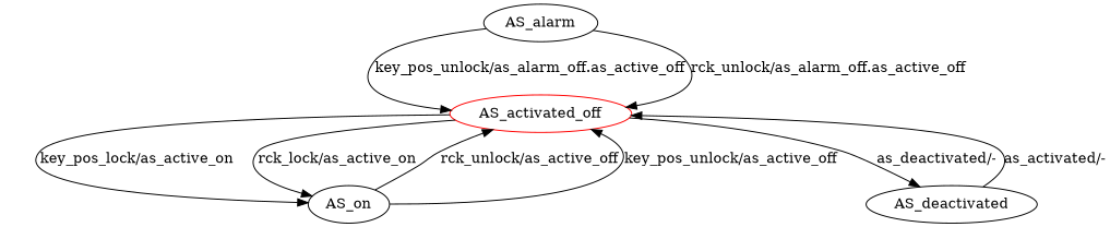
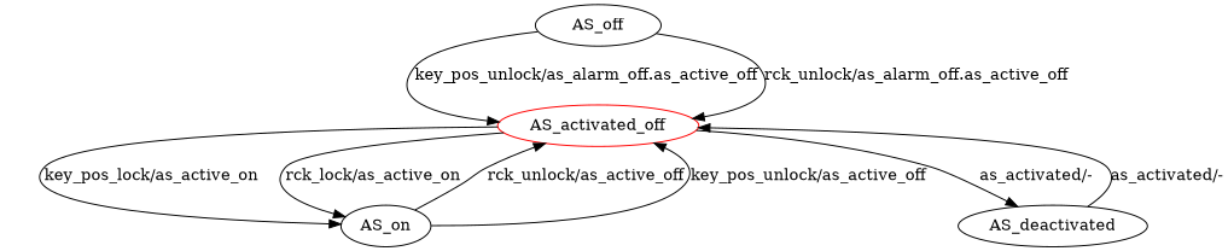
  digraph {
    n1 [color=red label=AS_activated_off]
    n2 [label=AS_on]
    n3 [label=AS_deactivated]
-   n4 [label=AS_alarm]
+   n4 [label=AS_off]
    n1 -> n2 [label="key_pos_lock/as_active_on"]
    n1 -> n2 [label="rck_lock/as_active_on"]
-   n1 -> n3 [label="as_deactivated/-"]
+   n1 -> n3 [label="as_activated/-"]
    n2 -> n1 [label="rck_unlock/as_active_off"]
    n2 -> n1 [label="key_pos_unlock/as_active_off"]
    n3 -> n1 [label="as_activated/-"]
    n4 -> n1 [label="key_pos_unlock/as_alarm_off.as_active_off"]
    n4 -> n1 [label="rck_unlock/as_alarm_off.as_active_off"]
  }
